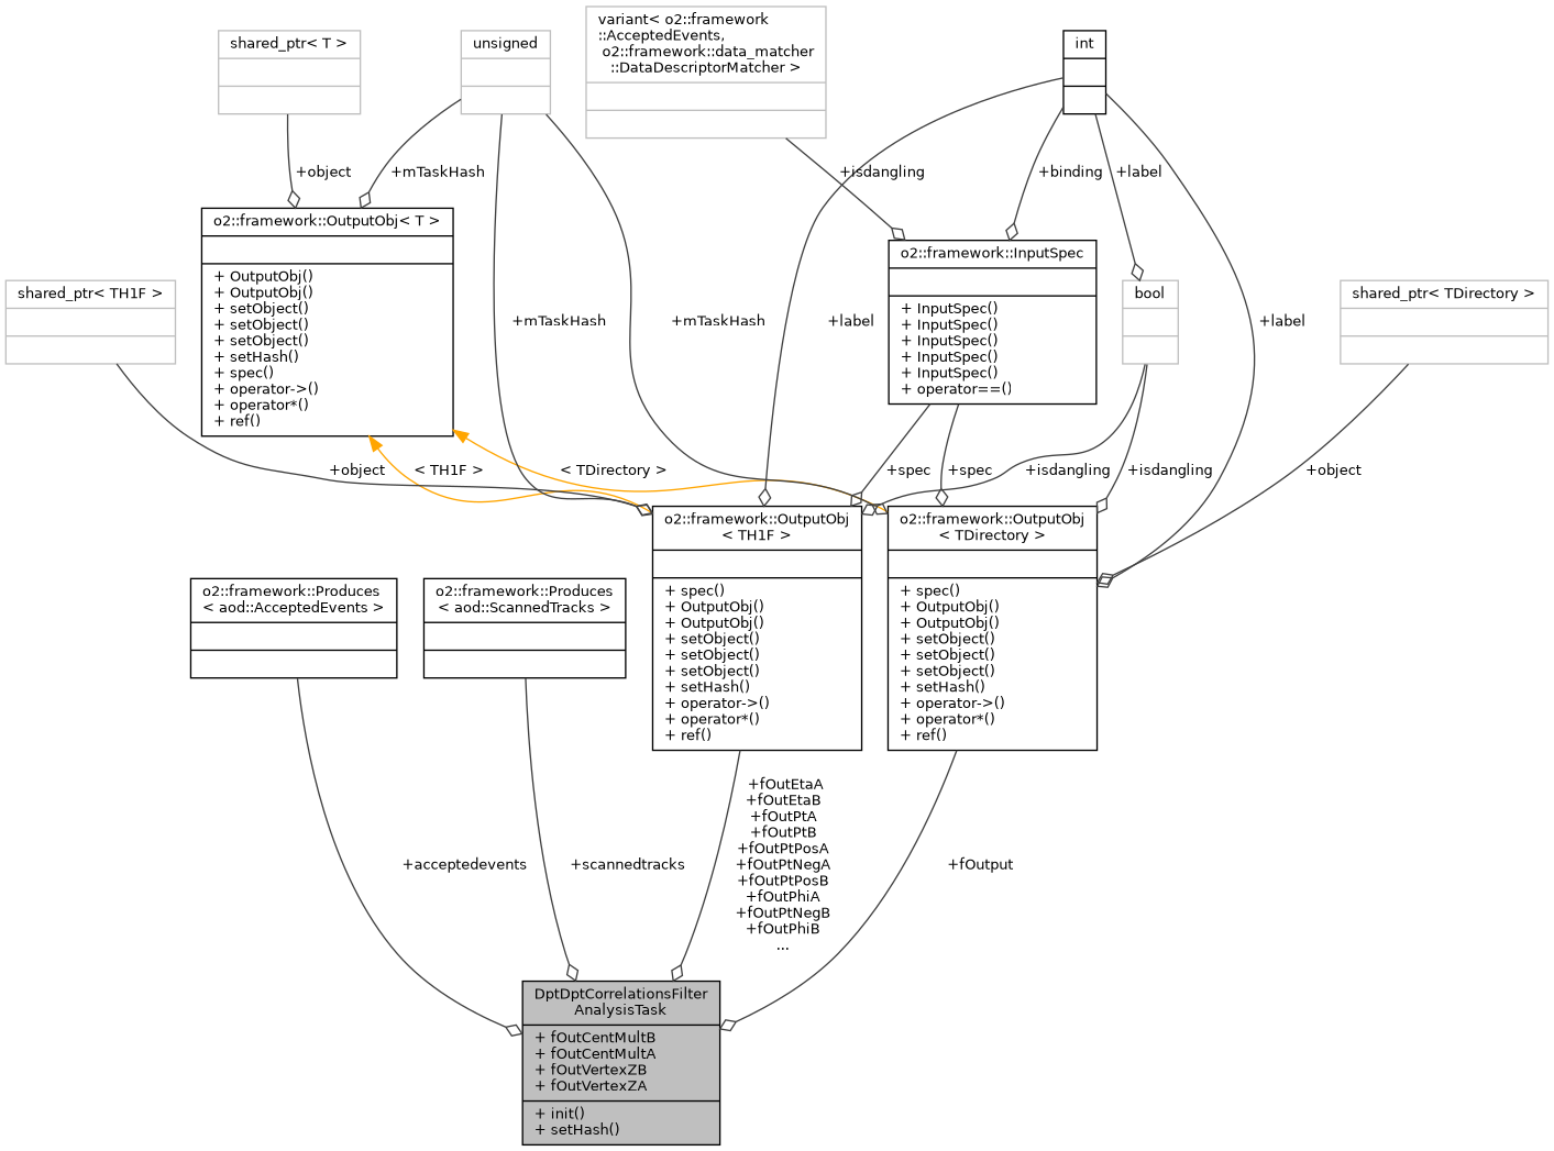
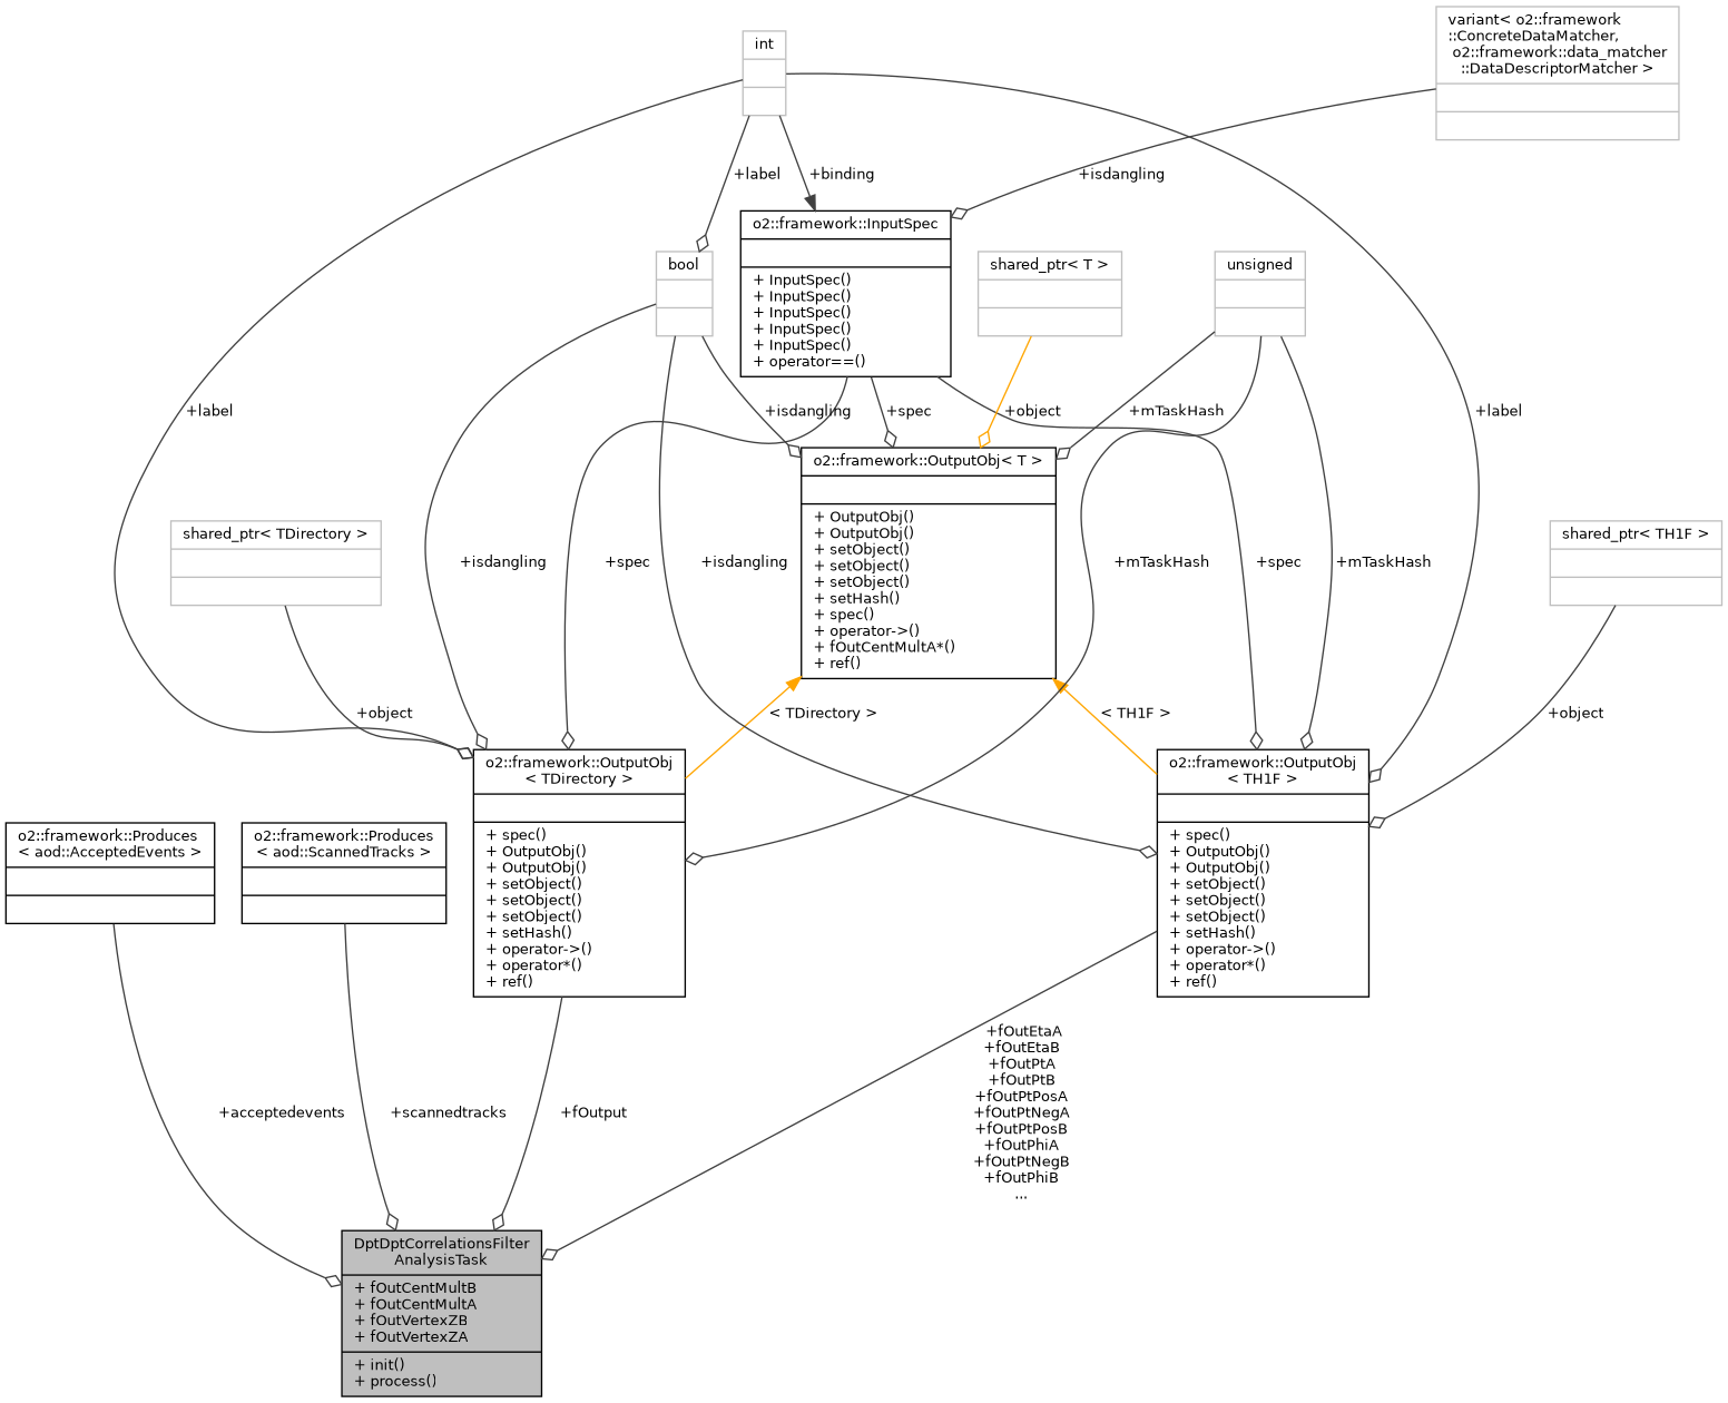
  digraph {
    node [color=black fontname=Helvetica fontsize=10 shape=record]
    edge [arrowhead=odiamond color=grey25 fontname=Helvetica fontsize=10 labelfontname=Helvetica labelfontsize=10 style=solid]
-   n1 [fillcolor=grey75 fontcolor=black height=0.2 label="{DptDptCorrelationsFilter\lAnalysisTask\n|+ fOutCentMultB\l+ fOutCentMultA\l+ fOutVertexZB\l+ fOutVertexZA\l|+ init()\l+ setHash()\l}" style=filled width=0.4]
+   n1 [fillcolor=grey75 fontcolor=black height=0.2 label="{DptDptCorrelationsFilter\lAnalysisTask\n|+ fOutCentMultB\l+ fOutCentMultA\l+ fOutVertexZB\l+ fOutVertexZA\l|+ init()\l+ process()\l}" style=filled width=0.4]
    n2 [height=0.2 label="{o2::framework::Produces\l\< aod::AcceptedEvents \>\n||}" width=0.4]
    n3 [height=0.2 label="{o2::framework::Produces\l\< aod::ScannedTracks \>\n||}" width=0.4]
    n4 [height=0.2 label="{o2::framework::OutputObj\l\< TDirectory \>\n||+ spec()\l+ OutputObj()\l+ OutputObj()\l+ setObject()\l+ setObject()\l+ setObject()\l+ setHash()\l+ operator-\>()\l+ operator*()\l+ ref()\l}" width=0.4]
-   n5 [height=0.2 label="{o2::framework::OutputObj\< T \>\n||+ OutputObj()\l+ OutputObj()\l+ setObject()\l+ setObject()\l+ setObject()\l+ setHash()\l+ spec()\l+ operator-\>()\l+ operator*()\l+ ref()\l}" width=0.4]
+   n5 [height=0.2 label="{o2::framework::OutputObj\< T \>\n||+ OutputObj()\l+ OutputObj()\l+ setObject()\l+ setObject()\l+ setObject()\l+ setHash()\l+ spec()\l+ operator-\>()\l+ fOutCentMultA*()\l+ ref()\l}" width=0.4]
    n6 [height=0.2 label="{o2::framework::OutputObj\l\< TH1F \>\n||+ spec()\l+ OutputObj()\l+ OutputObj()\l+ setObject()\l+ setObject()\l+ setObject()\l+ setHash()\l+ operator-\>()\l+ operator*()\l+ ref()\l}" width=0.4]
-   n7 [height=0.2 label="{int\n||}" width=0.4]
+   n7 [color=grey75 height=0.2 label="{int\n||}" width=0.4]
    n8 [height=0.2 label="{o2::framework::InputSpec\n||+ InputSpec()\l+ InputSpec()\l+ InputSpec()\l+ InputSpec()\l+ InputSpec()\l+ operator==()\l}" width=0.4]
    n9 [color=grey75 height=0.2 label="{bool\n||}" width=0.4]
    n10 [color=grey75 height=0.2 label="{shared_ptr\< TDirectory \>\n||}" width=0.4]
-   n11 [color=grey75 height=0.2 label="{variant\< o2::framework\l::AcceptedEvents,\l o2::framework::data_matcher\l::DataDescriptorMatcher \>\n||}" width=0.4]
+   n11 [color=grey75 height=0.2 label="{variant\< o2::framework\l::ConcreteDataMatcher,\l o2::framework::data_matcher\l::DataDescriptorMatcher \>\n||}" width=0.4]
    n12 [color=grey75 height=0.2 label="{unsigned\n||}" width=0.4]
    n13 [color=grey75 height=0.2 label="{shared_ptr\< T \>\n||}" width=0.4]
    n14 [color=grey75 height=0.2 label="{shared_ptr\< TH1F \>\n||}" width=0.4]
    n2 -> n1 [label=" +acceptedevents"]
    n3 -> n1 [label=" +scannedtracks"]
    n4 -> n1 [label=" +fOutput"]
    n5 -> n4 [color=orange dir=back label=" \< TDirectory \>" arrowhead=""]
    n5 -> n6 [color=orange dir=back label=" \< TH1F \>" arrowhead=""]
    n6 -> n1 [label=" +fOutEtaA\n+fOutEtaB\n+fOutPtA\n+fOutPtB\n+fOutPtPosA\n+fOutPtNegA\n+fOutPtPosB\n+fOutPhiA\n+fOutPtNegB\n+fOutPhiB\n..."]
    n7 -> n4 [label=" +label"]
    n7 -> n6 [label=" +label"]
-   n7 -> n8 [label=" +binding"]
+   n7 -> n8 [arrowhead=normal label=" +binding"]
    n7 -> n9 [label=" +label"]
    n8 -> n4 [label=" +spec"]
+   n8 -> n5 [label=" +spec"]
    n8 -> n6 [label=" +spec"]
    n9 -> n4 [label=" +isdangling"]
+   n9 -> n5 [label=" +isdangling"]
    n9 -> n6 [label=" +isdangling"]
    n10 -> n4 [label=" +object"]
    n11 -> n8 [label=" +isdangling"]
    n12 -> n4 [label=" +mTaskHash"]
    n12 -> n5 [label=" +mTaskHash"]
    n12 -> n6 [label=" +mTaskHash"]
-   n13 -> n5 [label=" +object"]
+   n13 -> n5 [color=orange label=" +object"]
    n14 -> n6 [label=" +object"]
  }
